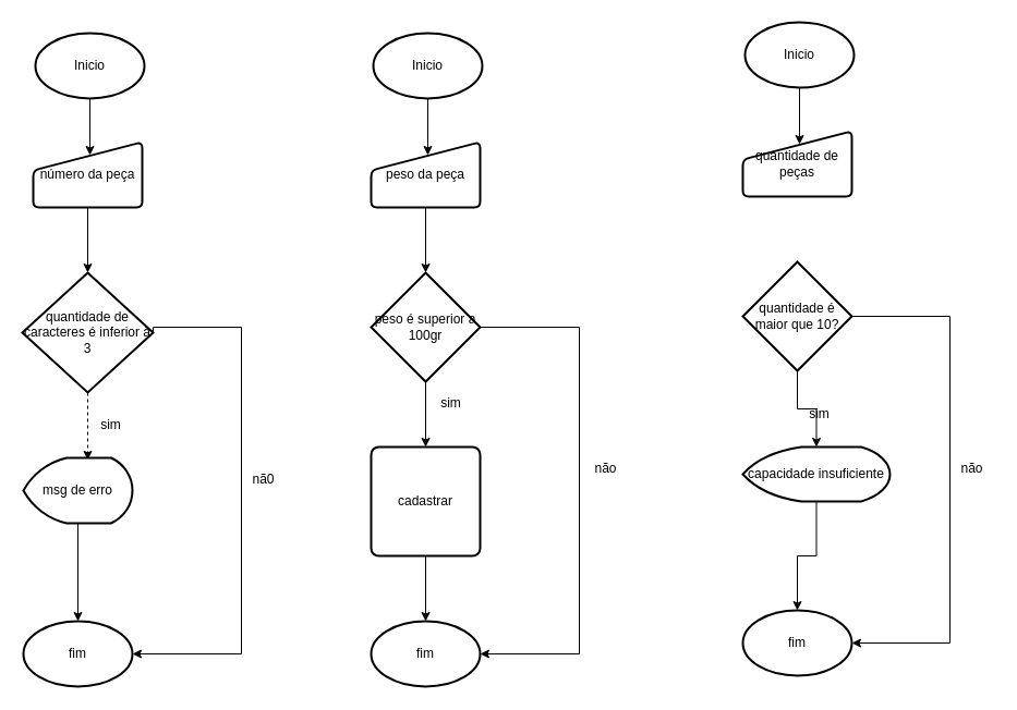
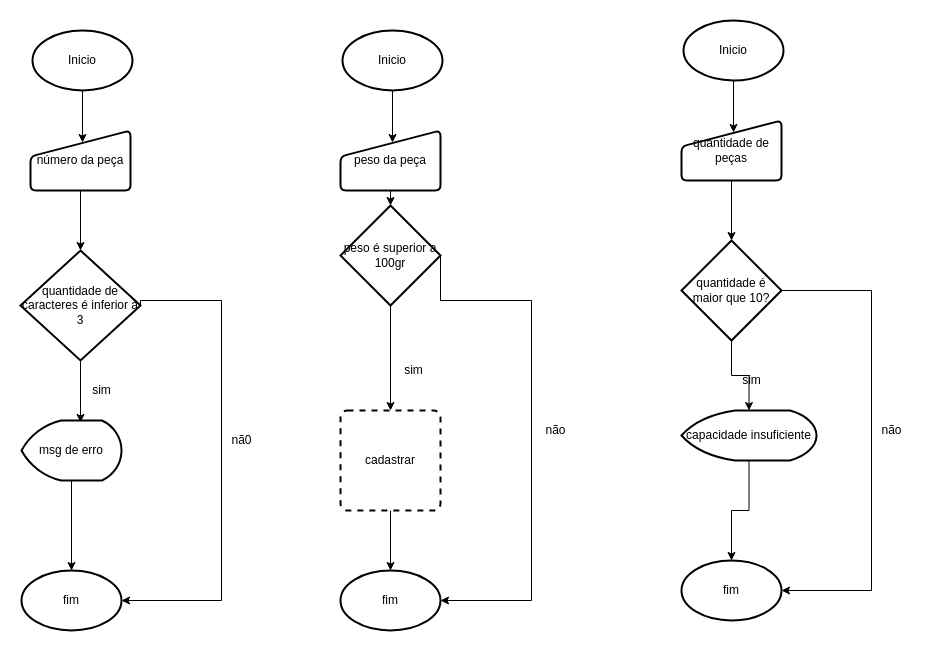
  <mxCell id="0" />
  <mxCell id="1" parent="0" />
  <mxCell id="2" style="edgeStyle=orthogonalEdgeStyle;rounded=0;orthogonalLoop=1;jettySize=auto;html=1;exitX=0.5;exitY=1;exitDx=0;exitDy=0;exitPerimeter=0;entryX=0.52;entryY=0.2;entryDx=0;entryDy=0;entryPerimeter=0;" edge="1" parent="1" source="3" target="5"><mxGeometry relative="1" as="geometry" /></mxCell>
  <mxCell id="3" value="Inicio" style="strokeWidth=2;html=1;shape=mxgraph.flowchart.start_1;whiteSpace=wrap;" vertex="1" parent="1"><mxGeometry x="342" y="30" width="100" height="60" as="geometry" /></mxCell>
  <mxCell id="4" style="edgeStyle=orthogonalEdgeStyle;rounded=0;orthogonalLoop=1;jettySize=auto;html=1;exitX=0.5;exitY=1;exitDx=0;exitDy=0;entryX=0.5;entryY=0;entryDx=0;entryDy=0;entryPerimeter=0;" edge="1" parent="1" source="5" target="8"><mxGeometry relative="1" as="geometry" /></mxCell>
  <mxCell id="5" value="peso da peça" style="html=1;strokeWidth=2;shape=manualInput;whiteSpace=wrap;rounded=1;size=26;arcSize=11;" vertex="1" parent="1"><mxGeometry x="340" y="130" width="100" height="60" as="geometry" /></mxCell>
  <mxCell id="6" style="edgeStyle=orthogonalEdgeStyle;rounded=0;orthogonalLoop=1;jettySize=auto;html=1;exitX=0.5;exitY=1;exitDx=0;exitDy=0;exitPerimeter=0;entryX=0.5;entryY=0;entryDx=0;entryDy=0;" edge="1" parent="1" source="8" target="10"><mxGeometry relative="1" as="geometry" /></mxCell>
  <mxCell id="7" style="edgeStyle=orthogonalEdgeStyle;rounded=0;orthogonalLoop=1;jettySize=auto;html=1;exitX=1;exitY=0.5;exitDx=0;exitDy=0;exitPerimeter=0;entryX=1;entryY=0.5;entryDx=0;entryDy=0;entryPerimeter=0;" edge="1" parent="1" source="8" target="11"><mxGeometry relative="1" as="geometry"><Array as="points"><mxPoint x="531" y="300" /><mxPoint x="531" y="600" /></Array></mxGeometry></mxCell>
- <mxCell id="8" value="peso é superior a 100gr" style="strokeWidth=2;html=1;shape=mxgraph.flowchart.decision;whiteSpace=wrap;" vertex="1" parent="1"><mxGeometry x="340" y="250" width="100" height="100" as="geometry" /></mxCell>
+ <mxCell id="8" value="peso é superior a 100gr" style="strokeWidth=2;html=1;shape=mxgraph.flowchart.decision;whiteSpace=wrap;" vertex="1" parent="1"><mxGeometry x="340" y="205" width="100" height="100" as="geometry" /></mxCell>
  <mxCell id="9" style="edgeStyle=orthogonalEdgeStyle;rounded=0;orthogonalLoop=1;jettySize=auto;html=1;exitX=0.5;exitY=1;exitDx=0;exitDy=0;entryX=0.5;entryY=0;entryDx=0;entryDy=0;entryPerimeter=0;" edge="1" parent="1" source="10" target="11"><mxGeometry relative="1" as="geometry" /></mxCell>
- <mxCell id="10" value="cadastrar" style="rounded=1;whiteSpace=wrap;html=1;absoluteArcSize=1;arcSize=14;strokeWidth=2;" vertex="1" parent="1"><mxGeometry x="340" y="410" width="100" height="100" as="geometry" /></mxCell>
+ <mxCell id="10" value="cadastrar" style="rounded=1;whiteSpace=wrap;html=1;absoluteArcSize=1;arcSize=14;strokeWidth=2;dashed=1;" vertex="1" parent="1"><mxGeometry x="340" y="410" width="100" height="100" as="geometry" /></mxCell>
  <mxCell id="11" value="fim" style="strokeWidth=2;html=1;shape=mxgraph.flowchart.start_1;whiteSpace=wrap;" vertex="1" parent="1"><mxGeometry x="340" y="570" width="100" height="60" as="geometry" /></mxCell>
  <mxCell id="12" style="edgeStyle=orthogonalEdgeStyle;rounded=0;orthogonalLoop=1;jettySize=auto;html=1;exitX=0.5;exitY=1;exitDx=0;exitDy=0;exitPerimeter=0;entryX=0.52;entryY=0.2;entryDx=0;entryDy=0;entryPerimeter=0;" edge="1" parent="1" source="13" target="15"><mxGeometry relative="1" as="geometry" /></mxCell>
  <mxCell id="13" value="Inicio" style="strokeWidth=2;html=1;shape=mxgraph.flowchart.start_1;whiteSpace=wrap;" vertex="1" parent="1"><mxGeometry x="32" y="30" width="100" height="60" as="geometry" /></mxCell>
  <mxCell id="14" style="edgeStyle=orthogonalEdgeStyle;rounded=0;orthogonalLoop=1;jettySize=auto;html=1;exitX=0.5;exitY=1;exitDx=0;exitDy=0;entryX=0.5;entryY=0;entryDx=0;entryDy=0;entryPerimeter=0;" edge="1" parent="1" source="15" target="18"><mxGeometry relative="1" as="geometry" /></mxCell>
  <mxCell id="15" value="número da peça" style="html=1;strokeWidth=2;shape=manualInput;whiteSpace=wrap;rounded=1;size=26;arcSize=11;" vertex="1" parent="1"><mxGeometry x="30" y="130" width="100" height="60" as="geometry" /></mxCell>
  <mxCell id="16" style="edgeStyle=orthogonalEdgeStyle;rounded=0;orthogonalLoop=1;jettySize=auto;html=1;exitX=1;exitY=0.5;exitDx=0;exitDy=0;exitPerimeter=0;entryX=1;entryY=0.5;entryDx=0;entryDy=0;entryPerimeter=0;" edge="1" parent="1" source="18" target="19"><mxGeometry relative="1" as="geometry"><Array as="points"><mxPoint x="221" y="300" /><mxPoint x="221" y="600" /></Array></mxGeometry></mxCell>
- <mxCell id="17" style="edgeStyle=orthogonalEdgeStyle;rounded=0;orthogonalLoop=1;jettySize=auto;html=1;exitX=0.5;exitY=1;exitDx=0;exitDy=0;exitPerimeter=0;entryX=0.59;entryY=0.033;entryDx=0;entryDy=0;entryPerimeter=0;dashed=1;" edge="1" parent="1" source="18" target="29"><mxGeometry relative="1" as="geometry" /></mxCell>
+ <mxCell id="17" style="edgeStyle=orthogonalEdgeStyle;rounded=0;orthogonalLoop=1;jettySize=auto;html=1;exitX=0.5;exitY=1;exitDx=0;exitDy=0;exitPerimeter=0;entryX=0.59;entryY=0.033;entryDx=0;entryDy=0;entryPerimeter=0;" edge="1" parent="1" source="18" target="29"><mxGeometry relative="1" as="geometry" /></mxCell>
  <mxCell id="18" value="quantidade de caracteres é inferior à 3" style="strokeWidth=2;html=1;shape=mxgraph.flowchart.decision;whiteSpace=wrap;" vertex="1" parent="1"><mxGeometry x="20" y="250" width="120" height="110" as="geometry" /></mxCell>
  <mxCell id="19" value="fim" style="strokeWidth=2;html=1;shape=mxgraph.flowchart.start_1;whiteSpace=wrap;" vertex="1" parent="1"><mxGeometry x="21" y="570" width="100" height="60" as="geometry" /></mxCell>
  <mxCell id="20" style="edgeStyle=orthogonalEdgeStyle;rounded=0;orthogonalLoop=1;jettySize=auto;html=1;exitX=0.5;exitY=1;exitDx=0;exitDy=0;exitPerimeter=0;entryX=0.52;entryY=0.2;entryDx=0;entryDy=0;entryPerimeter=0;" edge="1" parent="1" source="21" target="23"><mxGeometry relative="1" as="geometry" /></mxCell>
  <mxCell id="21" value="Inicio" style="strokeWidth=2;html=1;shape=mxgraph.flowchart.start_1;whiteSpace=wrap;" vertex="1" parent="1"><mxGeometry x="683" y="20" width="100" height="60" as="geometry" /></mxCell>
+ <mxCell id="22" style="edgeStyle=orthogonalEdgeStyle;rounded=0;orthogonalLoop=1;jettySize=auto;html=1;exitX=0.5;exitY=1;exitDx=0;exitDy=0;entryX=0.5;entryY=0;entryDx=0;entryDy=0;entryPerimeter=0;" edge="1" parent="1" source="23" target="26"><mxGeometry relative="1" as="geometry" /></mxCell>
  <mxCell id="23" value="quantidade de peças" style="html=1;strokeWidth=2;shape=manualInput;whiteSpace=wrap;rounded=1;size=26;arcSize=11;" vertex="1" parent="1"><mxGeometry x="681" y="120" width="100" height="60" as="geometry" /></mxCell>
  <mxCell id="24" style="edgeStyle=orthogonalEdgeStyle;rounded=0;orthogonalLoop=1;jettySize=auto;html=1;exitX=1;exitY=0.5;exitDx=0;exitDy=0;exitPerimeter=0;entryX=1;entryY=0.5;entryDx=0;entryDy=0;entryPerimeter=0;" edge="1" parent="1" source="26" target="27"><mxGeometry relative="1" as="geometry"><Array as="points"><mxPoint x="871" y="290" /><mxPoint x="871" y="590" /></Array></mxGeometry></mxCell>
  <mxCell id="25" style="edgeStyle=orthogonalEdgeStyle;rounded=0;orthogonalLoop=1;jettySize=auto;html=1;exitX=0.5;exitY=1;exitDx=0;exitDy=0;exitPerimeter=0;" edge="1" parent="1" source="26" target="31"><mxGeometry relative="1" as="geometry" /></mxCell>
  <mxCell id="26" value="quantidade é maior que 10?" style="strokeWidth=2;html=1;shape=mxgraph.flowchart.decision;whiteSpace=wrap;" vertex="1" parent="1"><mxGeometry x="681" y="240" width="100" height="100" as="geometry" /></mxCell>
  <mxCell id="27" value="fim" style="strokeWidth=2;html=1;shape=mxgraph.flowchart.start_1;whiteSpace=wrap;" vertex="1" parent="1"><mxGeometry x="681" y="560" width="100" height="60" as="geometry" /></mxCell>
  <mxCell id="28" style="edgeStyle=orthogonalEdgeStyle;rounded=0;orthogonalLoop=1;jettySize=auto;html=1;exitX=0.5;exitY=1;exitDx=0;exitDy=0;exitPerimeter=0;" edge="1" parent="1" source="29" target="19"><mxGeometry relative="1" as="geometry" /></mxCell>
  <mxCell id="29" value="msg de erro" style="strokeWidth=2;html=1;shape=mxgraph.flowchart.display;whiteSpace=wrap;" vertex="1" parent="1"><mxGeometry x="21" y="420" width="100" height="60" as="geometry" /></mxCell>
  <mxCell id="30" style="edgeStyle=orthogonalEdgeStyle;rounded=0;orthogonalLoop=1;jettySize=auto;html=1;exitX=0.5;exitY=1;exitDx=0;exitDy=0;exitPerimeter=0;entryX=0.5;entryY=0;entryDx=0;entryDy=0;entryPerimeter=0;" edge="1" parent="1" source="31" target="27"><mxGeometry relative="1" as="geometry" /></mxCell>
  <mxCell id="31" value="capacidade insuficiente" style="strokeWidth=2;html=1;shape=mxgraph.flowchart.display;whiteSpace=wrap;" vertex="1" parent="1"><mxGeometry x="681" y="410" width="135" height="50" as="geometry" /></mxCell>
  <mxCell id="32" value="sim" style="text;html=1;align=center;verticalAlign=middle;resizable=0;points=[];autosize=1;" vertex="1" parent="1"><mxGeometry x="86" y="380" width="30" height="20" as="geometry" /></mxCell>
  <mxCell id="33" value="nã0" style="text;html=1;align=center;verticalAlign=middle;resizable=0;points=[];autosize=1;" vertex="1" parent="1"><mxGeometry x="221" y="430" width="40" height="20" as="geometry" /></mxCell>
  <mxCell id="34" value="sim" style="text;html=1;align=center;verticalAlign=middle;resizable=0;points=[];autosize=1;" vertex="1" parent="1"><mxGeometry x="398" y="360" width="30" height="20" as="geometry" /></mxCell>
  <mxCell id="35" value="não" style="text;html=1;align=center;verticalAlign=middle;resizable=0;points=[];autosize=1;" vertex="1" parent="1"><mxGeometry x="535" y="420" width="40" height="20" as="geometry" /></mxCell>
  <mxCell id="36" value="sim" style="text;html=1;align=center;verticalAlign=middle;resizable=0;points=[];autosize=1;" vertex="1" parent="1"><mxGeometry x="736" y="370" width="30" height="20" as="geometry" /></mxCell>
  <mxCell id="37" value="não" style="text;html=1;align=center;verticalAlign=middle;resizable=0;points=[];autosize=1;" vertex="1" parent="1"><mxGeometry x="871" y="420" width="40" height="20" as="geometry" /></mxCell>
